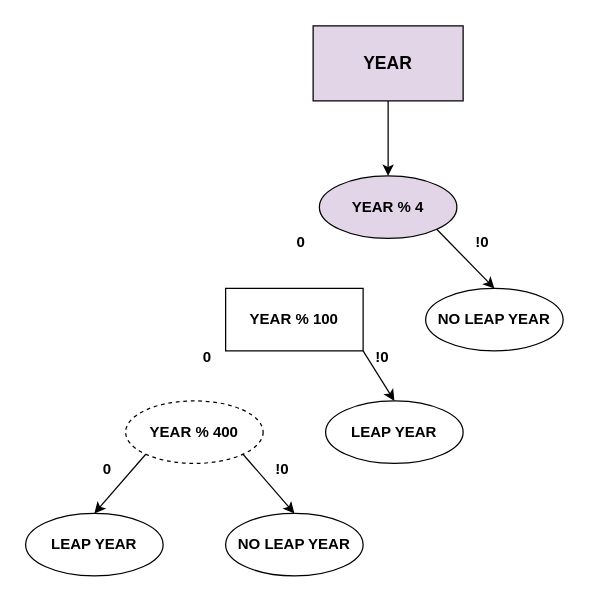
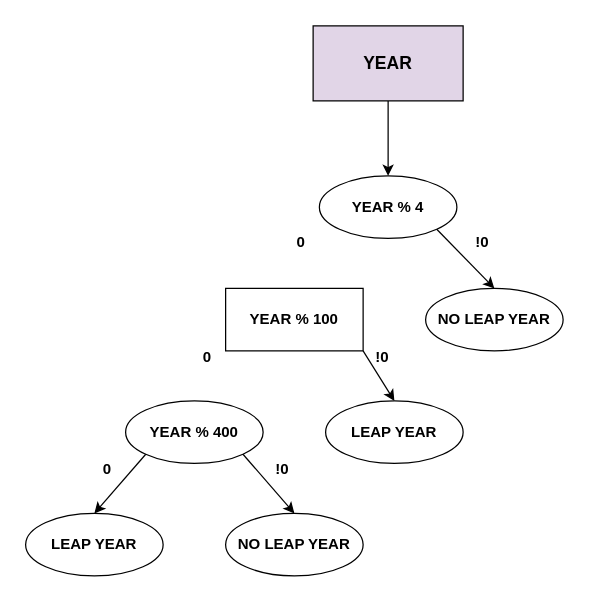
  <mxCell id="0" />
  <mxCell id="1" parent="0" />
  <mxCell id="2" value="&lt;b&gt;&lt;font style=&quot;font-size: 14px;&quot;&gt;YEAR&lt;/font&gt;&lt;/b&gt;" style="rounded=0;whiteSpace=wrap;html=1;fillColor=#e1d5e7;" vertex="1" parent="1"><mxGeometry x="250" y="20" width="120" height="60" as="geometry" /></mxCell>
  <mxCell id="3" value="" style="endArrow=classic;html=1;rounded=0;exitX=0.5;exitY=1;exitDx=0;exitDy=0;" edge="1" parent="1" source="2"><mxGeometry width="50" height="50" relative="1" as="geometry"><mxPoint x="280" y="220" as="sourcePoint" /><mxPoint x="310" y="140" as="targetPoint" /></mxGeometry></mxCell>
- <mxCell id="4" value="&lt;b&gt;&lt;font style=&quot;font-size: 12px;&quot;&gt;YEAR % 4&lt;/font&gt;&lt;/b&gt;" style="ellipse;whiteSpace=wrap;html=1;fillColor=#e1d5e7;" vertex="1" parent="1"><mxGeometry x="255" y="140" width="110" height="50" as="geometry" /></mxCell>
+ <mxCell id="4" value="&lt;b&gt;&lt;font style=&quot;font-size: 12px;&quot;&gt;YEAR % 4&lt;/font&gt;&lt;/b&gt;" style="ellipse;whiteSpace=wrap;html=1;" vertex="1" parent="1"><mxGeometry x="255" y="140" width="110" height="50" as="geometry" /></mxCell>
  <mxCell id="5" value="&lt;b&gt;YEAR % 100&lt;/b&gt;" style="whiteSpace=wrap;html=1;rounded=0;" vertex="1" parent="1"><mxGeometry x="180" y="230" width="110" height="50" as="geometry" /></mxCell>
  <mxCell id="6" value="&lt;b&gt;NO LEAP YEAR&lt;/b&gt;" style="ellipse;whiteSpace=wrap;html=1;" vertex="1" parent="1"><mxGeometry x="340" y="230" width="110" height="50" as="geometry" /></mxCell>
  <mxCell id="7" value="" style="endArrow=classic;html=1;rounded=0;exitX=1;exitY=1;exitDx=0;exitDy=0;entryX=0.5;entryY=0;entryDx=0;entryDy=0;" edge="1" parent="1" source="4" target="6"><mxGeometry width="50" height="50" relative="1" as="geometry"><mxPoint x="281" y="193" as="sourcePoint" /><mxPoint x="245" y="240" as="targetPoint" /></mxGeometry></mxCell>
  <mxCell id="8" value="&lt;b style=&quot;border-color: var(--border-color);&quot;&gt;0&lt;/b&gt;" style="text;html=1;align=center;verticalAlign=middle;resizable=0;points=[];autosize=1;strokeColor=none;fillColor=none;" vertex="1" parent="1"><mxGeometry x="225" y="178" width="30" height="30" as="geometry" /></mxCell>
  <mxCell id="9" value="&lt;b&gt;!0&lt;/b&gt;" style="text;html=1;align=center;verticalAlign=middle;resizable=0;points=[];autosize=1;strokeColor=none;fillColor=none;" vertex="1" parent="1"><mxGeometry x="370" y="178" width="30" height="30" as="geometry" /></mxCell>
- <mxCell id="10" value="&lt;b&gt;YEAR % 400&lt;/b&gt;" style="ellipse;whiteSpace=wrap;html=1;dashed=1;" vertex="1" parent="1"><mxGeometry x="100" y="320" width="110" height="50" as="geometry" /></mxCell>
+ <mxCell id="10" value="&lt;b&gt;YEAR % 400&lt;/b&gt;" style="ellipse;whiteSpace=wrap;html=1;" vertex="1" parent="1"><mxGeometry x="100" y="320" width="110" height="50" as="geometry" /></mxCell>
  <mxCell id="11" value="" style="endArrow=classic;html=1;rounded=0;exitX=1;exitY=1;exitDx=0;exitDy=0;entryX=0.5;entryY=0;entryDx=0;entryDy=0;" edge="1" parent="1" source="5" target="12"><mxGeometry width="50" height="50" relative="1" as="geometry"><mxPoint x="281" y="280" as="sourcePoint" /><mxPoint x="310" y="320" as="targetPoint" /></mxGeometry></mxCell>
  <mxCell id="12" value="&lt;b&gt;LEAP YEAR&lt;/b&gt;" style="ellipse;whiteSpace=wrap;html=1;" vertex="1" parent="1"><mxGeometry x="260" y="320" width="110" height="50" as="geometry" /></mxCell>
  <mxCell id="13" value="&lt;b style=&quot;border-color: var(--border-color);&quot;&gt;0&lt;/b&gt;" style="text;html=1;align=center;verticalAlign=middle;resizable=0;points=[];autosize=1;strokeColor=none;fillColor=none;" vertex="1" parent="1"><mxGeometry x="150" y="270" width="30" height="30" as="geometry" /></mxCell>
  <mxCell id="14" value="&lt;b&gt;!0&lt;/b&gt;" style="text;html=1;align=center;verticalAlign=middle;resizable=0;points=[];autosize=1;strokeColor=none;fillColor=none;" vertex="1" parent="1"><mxGeometry x="290" y="270" width="30" height="30" as="geometry" /></mxCell>
  <mxCell id="15" value="" style="endArrow=classic;html=1;rounded=0;exitX=0;exitY=1;exitDx=0;exitDy=0;entryX=0.5;entryY=0;entryDx=0;entryDy=0;" edge="1" parent="1" source="10" target="16"><mxGeometry width="50" height="50" relative="1" as="geometry"><mxPoint x="121" y="362" as="sourcePoint" /><mxPoint x="70" y="420" as="targetPoint" /></mxGeometry></mxCell>
  <mxCell id="16" value="&lt;b&gt;LEAP YEAR&lt;/b&gt;" style="ellipse;whiteSpace=wrap;html=1;" vertex="1" parent="1"><mxGeometry x="20" y="410" width="110" height="50" as="geometry" /></mxCell>
  <mxCell id="17" value="&lt;b style=&quot;border-color: var(--border-color);&quot;&gt;0&lt;/b&gt;" style="text;html=1;align=center;verticalAlign=middle;resizable=0;points=[];autosize=1;strokeColor=none;fillColor=none;" vertex="1" parent="1"><mxGeometry x="70" y="360" width="30" height="30" as="geometry" /></mxCell>
  <mxCell id="18" value="" style="endArrow=classic;html=1;rounded=0;exitX=1;exitY=1;exitDx=0;exitDy=0;entryX=0.5;entryY=0;entryDx=0;entryDy=0;" edge="1" parent="1" source="10" target="19"><mxGeometry width="50" height="50" relative="1" as="geometry"><mxPoint x="180" y="440" as="sourcePoint" /><mxPoint x="220" y="410" as="targetPoint" /></mxGeometry></mxCell>
  <mxCell id="19" value="&lt;b&gt;NO LEAP YEAR&lt;/b&gt;" style="ellipse;whiteSpace=wrap;html=1;" vertex="1" parent="1"><mxGeometry x="180" y="410" width="110" height="50" as="geometry" /></mxCell>
  <mxCell id="20" value="&lt;b&gt;!0&lt;/b&gt;" style="text;html=1;align=center;verticalAlign=middle;resizable=0;points=[];autosize=1;strokeColor=none;fillColor=none;" vertex="1" parent="1"><mxGeometry x="210" y="360" width="30" height="30" as="geometry" /></mxCell>
